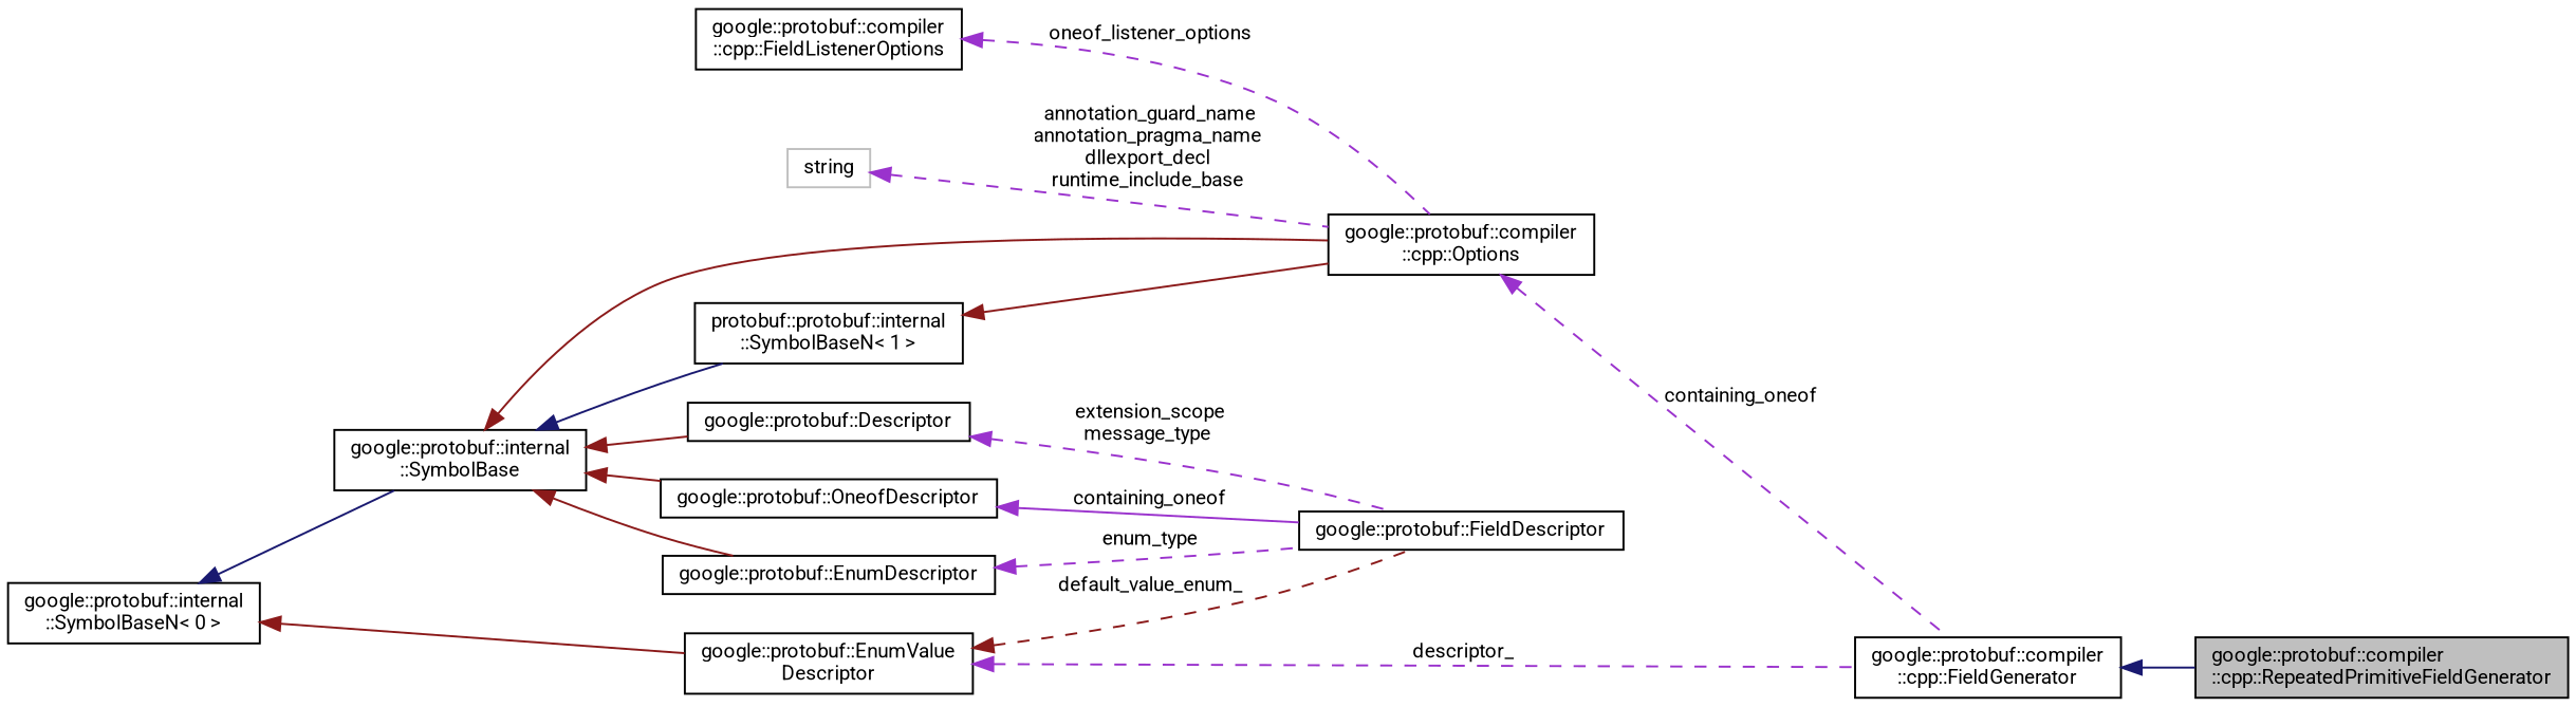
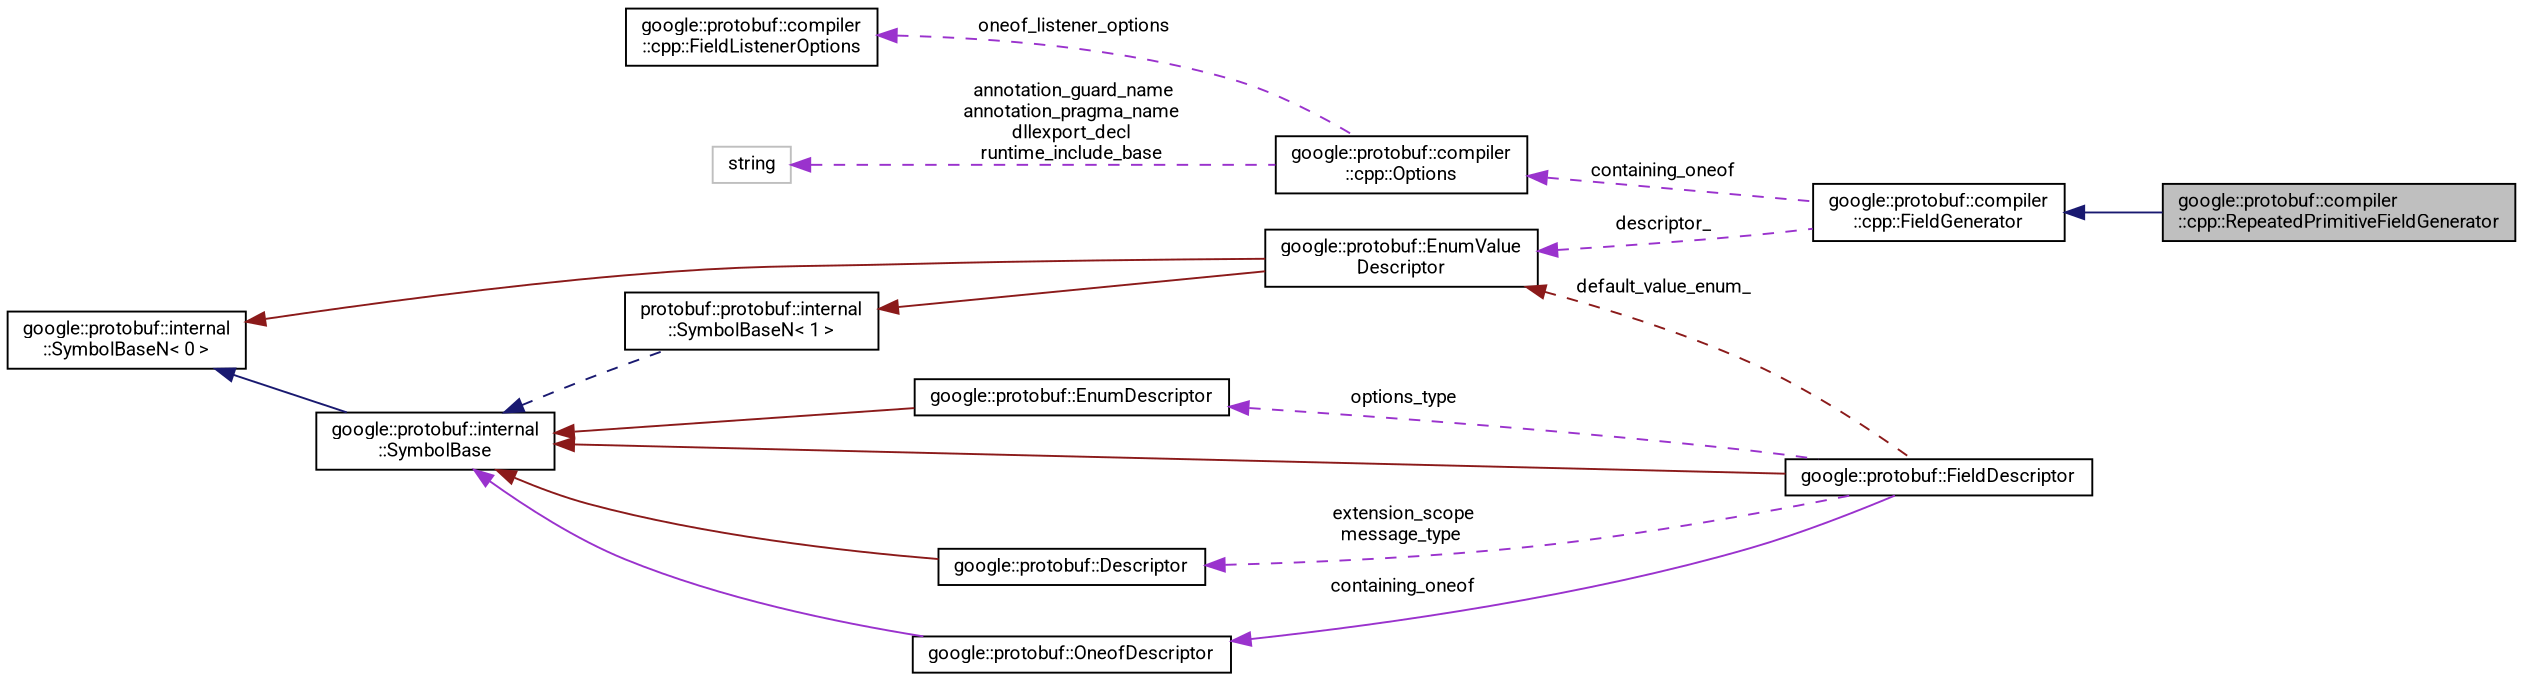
  digraph {
    fontname=Roboto
    rankdir=LR
    node [color=black fillcolor=white fontname=Roboto fontsize=10 shape=record style=filled]
    edge [color=darkorchid3 dir=back fontname=Roboto fontsize=10 labelfontname=Helvetica labelfontsize=10 style=solid]
    n1 [fillcolor=grey75 fontcolor=black height=0.2 label="google::protobuf::compiler\l::cpp::RepeatedPrimitiveFieldGenerator" width=0.4]
    n2 [height=0.2 label="google::protobuf::compiler\l::cpp::FieldGenerator" width=0.4]
    n3 [height=0.2 label="google::protobuf::compiler\l::cpp::Options" width=0.4]
    n4 [height=0.2 label="google::protobuf::compiler\l::cpp::FieldListenerOptions" width=0.4]
    n5 [color=grey75 height=0.2 label=string width=0.4]
    n6 [height=0.2 label="google::protobuf::FieldDescriptor" width=0.4]
    n7 [height=0.2 label="google::protobuf::internal\l::SymbolBase" width=0.4]
    n8 [height=0.2 label="protobuf::protobuf::internal\l::SymbolBaseN\< 1 \>" width=0.4]
    n9 [height=0.2 label="google::protobuf::Descriptor" width=0.4]
    n10 [height=0.2 label="google::protobuf::OneofDescriptor" width=0.4]
    n11 [height=0.2 label="google::protobuf::EnumDescriptor" width=0.4]
    n12 [height=0.2 label="google::protobuf::internal\l::SymbolBaseN\< 0 \>" width=0.4]
    n13 [height=0.2 label="google::protobuf::EnumValue\lDescriptor" width=0.4]
    n2 -> n1 [color=midnightblue]
    n3 -> n2 [label=" containing_oneof" style=dashed]
    n4 -> n3 [label=" oneof_listener_options" style=dashed]
    n5 -> n3 [label=" annotation_guard_name\nannotation_pragma_name\ndllexport_decl\nruntime_include_base" style=dashed]
-   n7 -> n3 [color=firebrick4]
-   n7 -> n8 [color=midnightblue]
+   n7 -> n6 [color=firebrick4]
+   n7 -> n8 [color=midnightblue style=dashed]
    n7 -> n9 [color=firebrick4]
-   n7 -> n10 [color=firebrick4]
+   n7 -> n10
    n7 -> n11 [color=firebrick4]
-   n8 -> n3 [color=firebrick4]
+   n8 -> n13 [color=firebrick4]
    n9 -> n6 [label=" extension_scope\nmessage_type" style=dashed]
    n10 -> n6 [label=" containing_oneof"]
-   n11 -> n6 [label=" enum_type" style=dashed]
+   n11 -> n6 [label=" options_type" style=dashed]
    n12 -> n7 [color=midnightblue]
    n12 -> n13 [color=firebrick4]
    n13 -> n2 [label=" descriptor_" style=dashed]
    n13 -> n6 [color=firebrick4 label=" default_value_enum_" style=dashed]
  }
